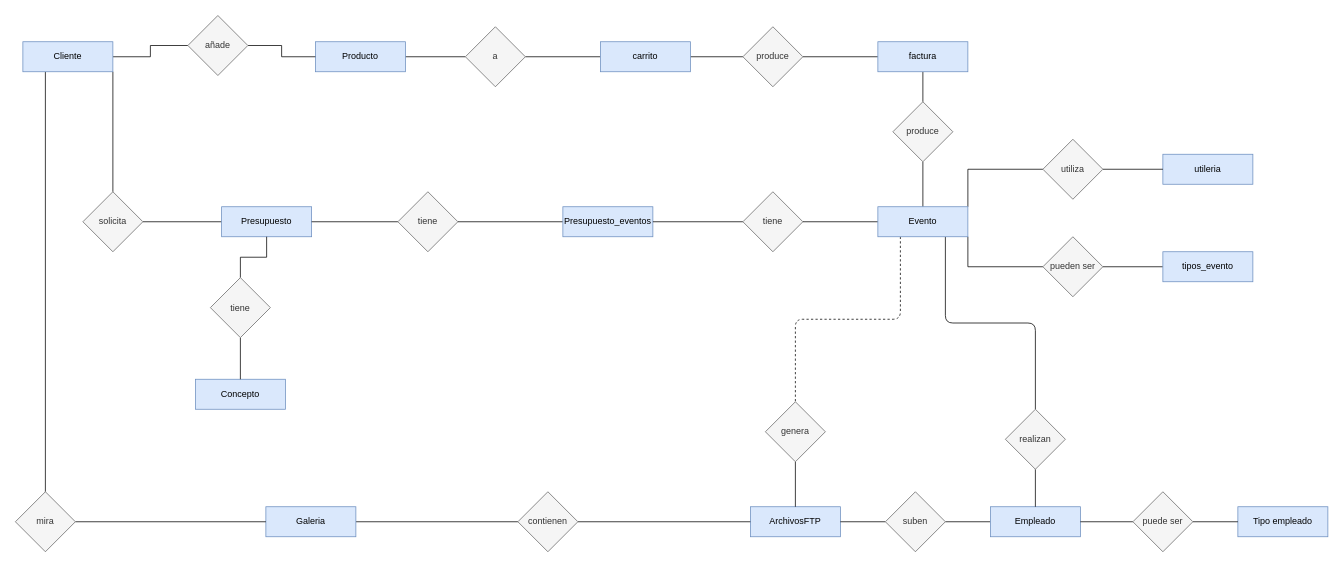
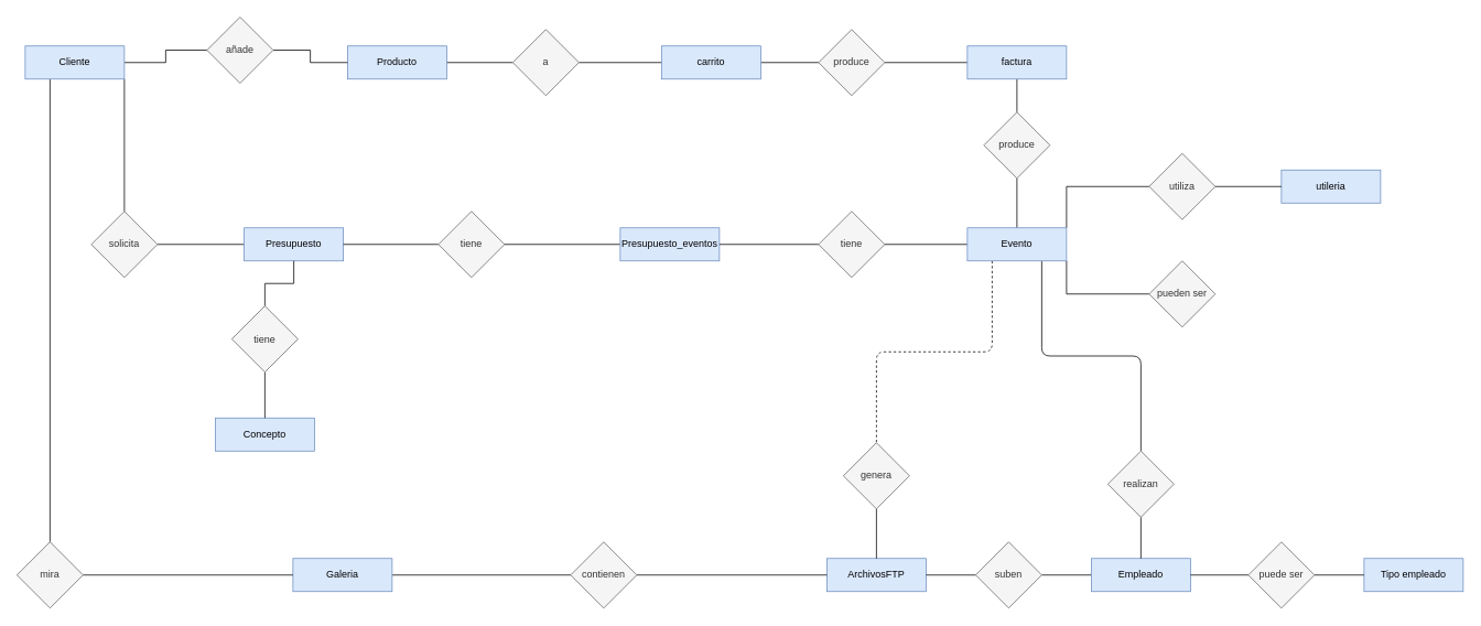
  <mxCell id="0" />
  <mxCell id="1" parent="0" />
  <mxCell id="2" style="edgeStyle=orthogonalEdgeStyle;rounded=0;orthogonalLoop=1;jettySize=auto;html=1;exitX=1;exitY=0.5;exitDx=0;exitDy=0;entryX=0;entryY=0.5;entryDx=0;entryDy=0;endArrow=none;endFill=0;" edge="1" parent="1" source="5" target="12"><mxGeometry relative="1" as="geometry" /></mxCell>
  <mxCell id="3" style="edgeStyle=orthogonalEdgeStyle;rounded=0;orthogonalLoop=1;jettySize=auto;html=1;exitX=1;exitY=1;exitDx=0;exitDy=0;entryX=0.5;entryY=0;entryDx=0;entryDy=0;endArrow=none;endFill=0;" edge="1" parent="1" source="5" target="13"><mxGeometry relative="1" as="geometry" /></mxCell>
  <mxCell id="4" style="edgeStyle=orthogonalEdgeStyle;orthogonalLoop=1;jettySize=auto;html=1;exitX=0.25;exitY=1;exitDx=0;exitDy=0;entryX=0.5;entryY=0;entryDx=0;entryDy=0;endArrow=none;endFill=0;" edge="1" parent="1" source="5" target="48"><mxGeometry relative="1" as="geometry" /></mxCell>
  <mxCell id="5" value="Cliente" style="rounded=0;whiteSpace=wrap;html=1;fontSize=12;glass=0;strokeWidth=1;shadow=0;fillColor=#dae8fc;strokeColor=#6c8ebf;" parent="1" vertex="1"><mxGeometry x="30" y="55" width="120" height="40" as="geometry" /></mxCell>
  <mxCell id="6" style="edgeStyle=orthogonalEdgeStyle;rounded=0;orthogonalLoop=1;jettySize=auto;html=1;exitX=1;exitY=0.5;exitDx=0;exitDy=0;entryX=0;entryY=0.5;entryDx=0;entryDy=0;endArrow=none;endFill=0;" edge="1" parent="1" source="7" target="20"><mxGeometry relative="1" as="geometry" /></mxCell>
  <mxCell id="7" value="Producto" style="rounded=0;whiteSpace=wrap;html=1;fontSize=12;glass=0;strokeWidth=1;shadow=0;fillColor=#dae8fc;strokeColor=#6c8ebf;" parent="1" vertex="1"><mxGeometry x="420" y="55" width="120" height="40" as="geometry" /></mxCell>
  <mxCell id="8" value="Concepto" style="rounded=0;whiteSpace=wrap;html=1;fontSize=12;glass=0;strokeWidth=1;shadow=0;fillColor=#dae8fc;strokeColor=#6c8ebf;" parent="1" vertex="1"><mxGeometry x="260" y="505" width="120" height="40" as="geometry" /></mxCell>
  <mxCell id="9" style="edgeStyle=orthogonalEdgeStyle;rounded=0;orthogonalLoop=1;jettySize=auto;html=1;exitX=0;exitY=0.5;exitDx=0;exitDy=0;entryX=1;entryY=0.5;entryDx=0;entryDy=0;endArrow=none;endFill=0;" edge="1" parent="1" source="10" target="13"><mxGeometry relative="1" as="geometry" /></mxCell>
  <mxCell id="10" value="Presupuesto" style="rounded=0;whiteSpace=wrap;html=1;fontSize=12;glass=0;strokeWidth=1;shadow=0;fillColor=#dae8fc;strokeColor=#6c8ebf;" parent="1" vertex="1"><mxGeometry x="295" y="275" width="120" height="40" as="geometry" /></mxCell>
  <mxCell id="11" style="edgeStyle=orthogonalEdgeStyle;rounded=0;orthogonalLoop=1;jettySize=auto;html=1;exitX=1;exitY=0.5;exitDx=0;exitDy=0;entryX=0;entryY=0.5;entryDx=0;entryDy=0;endArrow=none;endFill=0;" edge="1" parent="1" source="12" target="7"><mxGeometry relative="1" as="geometry" /></mxCell>
  <mxCell id="12" value="añade" style="rhombus;whiteSpace=wrap;html=1;rounded=0;fillColor=#f5f5f5;fontColor=#333333;strokeColor=#666666;" parent="1" vertex="1"><mxGeometry x="250" y="20" width="80" height="80" as="geometry" /></mxCell>
  <mxCell id="13" value="solicita" style="rhombus;whiteSpace=wrap;html=1;rounded=0;fillColor=#f5f5f5;fontColor=#333333;strokeColor=#666666;" parent="1" vertex="1"><mxGeometry x="110" y="255" width="80" height="80" as="geometry" /></mxCell>
  <mxCell id="14" style="edgeStyle=orthogonalEdgeStyle;rounded=0;orthogonalLoop=1;jettySize=auto;html=1;exitX=0.5;exitY=1;exitDx=0;exitDy=0;entryX=0.5;entryY=0;entryDx=0;entryDy=0;endArrow=none;endFill=0;" edge="1" parent="1" source="16" target="8"><mxGeometry relative="1" as="geometry" /></mxCell>
  <mxCell id="15" style="edgeStyle=orthogonalEdgeStyle;rounded=0;orthogonalLoop=1;jettySize=auto;html=1;exitX=0.5;exitY=0;exitDx=0;exitDy=0;entryX=0.5;entryY=1;entryDx=0;entryDy=0;endArrow=none;endFill=0;" edge="1" parent="1" source="16" target="10"><mxGeometry relative="1" as="geometry" /></mxCell>
  <mxCell id="16" value="tiene" style="rhombus;whiteSpace=wrap;html=1;rounded=0;fillColor=#f5f5f5;fontColor=#333333;strokeColor=#666666;" parent="1" vertex="1"><mxGeometry x="280" y="369.5" width="80" height="80" as="geometry" /></mxCell>
  <mxCell id="17" style="edgeStyle=orthogonalEdgeStyle;rounded=0;orthogonalLoop=1;jettySize=auto;html=1;exitX=0;exitY=0.5;exitDx=0;exitDy=0;entryX=1;entryY=0.5;entryDx=0;entryDy=0;endArrow=none;endFill=0;" edge="1" parent="1" source="18" target="10"><mxGeometry relative="1" as="geometry" /></mxCell>
  <mxCell id="18" value="tiene" style="rhombus;whiteSpace=wrap;html=1;rounded=0;fillColor=#f5f5f5;fontColor=#333333;strokeColor=#666666;" parent="1" vertex="1"><mxGeometry x="530" y="255" width="80" height="80" as="geometry" /></mxCell>
  <mxCell id="19" style="edgeStyle=orthogonalEdgeStyle;rounded=0;orthogonalLoop=1;jettySize=auto;html=1;exitX=1;exitY=0.5;exitDx=0;exitDy=0;entryX=0;entryY=0.5;entryDx=0;entryDy=0;endArrow=none;endFill=0;" edge="1" parent="1" source="20" target="22"><mxGeometry relative="1" as="geometry" /></mxCell>
  <mxCell id="20" value="&lt;div&gt;a&lt;/div&gt;" style="rhombus;whiteSpace=wrap;html=1;rounded=0;fillColor=#f5f5f5;fontColor=#333333;strokeColor=#666666;" vertex="1" parent="1"><mxGeometry x="620" y="35" width="80" height="80" as="geometry" /></mxCell>
  <mxCell id="21" style="edgeStyle=orthogonalEdgeStyle;rounded=0;orthogonalLoop=1;jettySize=auto;html=1;exitX=1;exitY=0.5;exitDx=0;exitDy=0;endArrow=none;endFill=0;" edge="1" parent="1" source="22" target="24"><mxGeometry relative="1" as="geometry" /></mxCell>
  <mxCell id="22" value="carrito" style="rounded=0;whiteSpace=wrap;html=1;fontSize=12;glass=0;strokeWidth=1;shadow=0;fillColor=#dae8fc;strokeColor=#6c8ebf;" vertex="1" parent="1"><mxGeometry x="800" y="55" width="120" height="40" as="geometry" /></mxCell>
  <mxCell id="23" style="edgeStyle=orthogonalEdgeStyle;rounded=0;orthogonalLoop=1;jettySize=auto;html=1;exitX=1;exitY=0.5;exitDx=0;exitDy=0;endArrow=none;endFill=0;" edge="1" parent="1" source="24" target="26"><mxGeometry relative="1" as="geometry" /></mxCell>
  <mxCell id="24" value="produce" style="rhombus;whiteSpace=wrap;html=1;rounded=0;fillColor=#f5f5f5;fontColor=#333333;strokeColor=#666666;" vertex="1" parent="1"><mxGeometry x="990" y="35" width="80" height="80" as="geometry" /></mxCell>
  <mxCell id="25" style="edgeStyle=orthogonalEdgeStyle;rounded=0;orthogonalLoop=1;jettySize=auto;html=1;exitX=0.5;exitY=1;exitDx=0;exitDy=0;entryX=0.5;entryY=0;entryDx=0;entryDy=0;endArrow=none;endFill=0;" edge="1" parent="1" source="26" target="38"><mxGeometry relative="1" as="geometry" /></mxCell>
  <mxCell id="26" value="factura" style="rounded=0;whiteSpace=wrap;html=1;fontSize=12;glass=0;strokeWidth=1;shadow=0;fillColor=#dae8fc;strokeColor=#6c8ebf;" vertex="1" parent="1"><mxGeometry x="1170" y="55" width="120" height="40" as="geometry" /></mxCell>
  <mxCell id="27" style="edgeStyle=orthogonalEdgeStyle;rounded=0;orthogonalLoop=1;jettySize=auto;html=1;exitX=0;exitY=0.5;exitDx=0;exitDy=0;entryX=1;entryY=0.5;entryDx=0;entryDy=0;endArrow=none;endFill=0;" edge="1" parent="1" source="28" target="18"><mxGeometry relative="1" as="geometry" /></mxCell>
  <mxCell id="28" value="Presupuesto_eventos" style="rounded=0;whiteSpace=wrap;html=1;fontSize=12;glass=0;strokeWidth=1;shadow=0;fillColor=#dae8fc;strokeColor=#6c8ebf;" vertex="1" parent="1"><mxGeometry x="750" y="275" width="120" height="40" as="geometry" /></mxCell>
  <mxCell id="29" style="edgeStyle=orthogonalEdgeStyle;rounded=0;orthogonalLoop=1;jettySize=auto;html=1;exitX=0;exitY=0.5;exitDx=0;exitDy=0;entryX=1;entryY=0.5;entryDx=0;entryDy=0;endArrow=none;endFill=0;" edge="1" parent="1" source="30" target="28"><mxGeometry relative="1" as="geometry" /></mxCell>
  <mxCell id="30" value="tiene" style="rhombus;whiteSpace=wrap;html=1;rounded=0;fillColor=#f5f5f5;fontColor=#333333;strokeColor=#666666;" vertex="1" parent="1"><mxGeometry x="990" y="255" width="80" height="80" as="geometry" /></mxCell>
  <mxCell id="31" style="edgeStyle=orthogonalEdgeStyle;rounded=0;orthogonalLoop=1;jettySize=auto;html=1;exitX=0.5;exitY=0;exitDx=0;exitDy=0;entryX=0.5;entryY=1;entryDx=0;entryDy=0;endArrow=none;endFill=0;" edge="1" parent="1" source="37" target="38"><mxGeometry relative="1" as="geometry" /></mxCell>
  <mxCell id="32" style="edgeStyle=orthogonalEdgeStyle;rounded=0;orthogonalLoop=1;jettySize=auto;html=1;exitX=1;exitY=0;exitDx=0;exitDy=0;entryX=0;entryY=0.5;entryDx=0;entryDy=0;endArrow=none;endFill=0;" edge="1" parent="1" source="37" target="41"><mxGeometry relative="1" as="geometry" /></mxCell>
  <mxCell id="33" style="edgeStyle=orthogonalEdgeStyle;rounded=0;orthogonalLoop=1;jettySize=auto;html=1;exitX=1;exitY=1;exitDx=0;exitDy=0;entryX=0;entryY=0.5;entryDx=0;entryDy=0;endArrow=none;endFill=0;" edge="1" parent="1" source="37" target="43"><mxGeometry relative="1" as="geometry" /></mxCell>
  <mxCell id="34" style="edgeStyle=orthogonalEdgeStyle;rounded=0;orthogonalLoop=1;jettySize=auto;html=1;exitX=0;exitY=0.5;exitDx=0;exitDy=0;entryX=1;entryY=0.5;entryDx=0;entryDy=0;endArrow=none;endFill=0;" edge="1" parent="1" source="37" target="30"><mxGeometry relative="1" as="geometry" /></mxCell>
  <mxCell id="35" style="edgeStyle=orthogonalEdgeStyle;orthogonalLoop=1;jettySize=auto;html=1;exitX=0.75;exitY=1;exitDx=0;exitDy=0;entryX=0.5;entryY=0;entryDx=0;entryDy=0;endArrow=none;endFill=0;" edge="1" parent="1" source="37" target="61"><mxGeometry relative="1" as="geometry" /></mxCell>
  <mxCell id="36" style="edgeStyle=orthogonalEdgeStyle;orthogonalLoop=1;jettySize=auto;html=1;exitX=0.25;exitY=1;exitDx=0;exitDy=0;entryX=0.5;entryY=0;entryDx=0;entryDy=0;endArrow=none;endFill=0;dashed=1;" edge="1" parent="1" source="37" target="59"><mxGeometry relative="1" as="geometry" /></mxCell>
  <mxCell id="37" value="Evento" style="rounded=0;whiteSpace=wrap;html=1;fontSize=12;glass=0;strokeWidth=1;shadow=0;fillColor=#dae8fc;strokeColor=#6c8ebf;" vertex="1" parent="1"><mxGeometry x="1170" y="275" width="120" height="40" as="geometry" /></mxCell>
  <mxCell id="38" value="produce" style="rhombus;whiteSpace=wrap;html=1;rounded=0;fillColor=#f5f5f5;fontColor=#333333;strokeColor=#666666;" vertex="1" parent="1"><mxGeometry x="1190" y="135" width="80" height="80" as="geometry" /></mxCell>
  <mxCell id="39" value="utileria" style="rounded=0;whiteSpace=wrap;html=1;fontSize=12;glass=0;strokeWidth=1;shadow=0;fillColor=#dae8fc;strokeColor=#6c8ebf;" vertex="1" parent="1"><mxGeometry x="1550" y="205" width="120" height="40" as="geometry" /></mxCell>
  <mxCell id="40" style="edgeStyle=orthogonalEdgeStyle;rounded=0;orthogonalLoop=1;jettySize=auto;html=1;exitX=1;exitY=0.5;exitDx=0;exitDy=0;entryX=0;entryY=0.5;entryDx=0;entryDy=0;endArrow=none;endFill=0;" edge="1" parent="1" source="41" target="39"><mxGeometry relative="1" as="geometry" /></mxCell>
  <mxCell id="41" value="utiliza" style="rhombus;whiteSpace=wrap;html=1;rounded=0;fillColor=#f5f5f5;fontColor=#333333;strokeColor=#666666;" vertex="1" parent="1"><mxGeometry x="1390" y="185" width="80" height="80" as="geometry" /></mxCell>
- <mxCell id="42" style="edgeStyle=orthogonalEdgeStyle;rounded=0;orthogonalLoop=1;jettySize=auto;html=1;exitX=1;exitY=0.5;exitDx=0;exitDy=0;entryX=0;entryY=0.5;entryDx=0;entryDy=0;endArrow=none;endFill=0;" edge="1" parent="1" source="43" target="44"><mxGeometry relative="1" as="geometry" /></mxCell>
  <mxCell id="43" value="pueden ser" style="rhombus;whiteSpace=wrap;html=1;rounded=0;fillColor=#f5f5f5;fontColor=#333333;strokeColor=#666666;" vertex="1" parent="1"><mxGeometry x="1390" y="315" width="80" height="80" as="geometry" /></mxCell>
- <mxCell id="44" value="tipos_evento" style="rounded=0;whiteSpace=wrap;html=1;fontSize=12;glass=0;strokeWidth=1;shadow=0;fillColor=#dae8fc;strokeColor=#6c8ebf;" vertex="1" parent="1"><mxGeometry x="1550" y="335" width="120" height="40" as="geometry" /></mxCell>
  <mxCell id="45" style="edgeStyle=orthogonalEdgeStyle;orthogonalLoop=1;jettySize=auto;html=1;exitX=1;exitY=0.5;exitDx=0;exitDy=0;entryX=0;entryY=0.5;entryDx=0;entryDy=0;endArrow=none;endFill=0;" edge="1" parent="1" source="46" target="54"><mxGeometry relative="1" as="geometry" /></mxCell>
  <mxCell id="46" value="Galeria" style="rounded=0;whiteSpace=wrap;html=1;fontSize=12;glass=0;strokeWidth=1;shadow=0;fillColor=#dae8fc;strokeColor=#6c8ebf;" vertex="1" parent="1"><mxGeometry x="354" y="675" width="120" height="40" as="geometry" /></mxCell>
  <mxCell id="47" style="edgeStyle=orthogonalEdgeStyle;orthogonalLoop=1;jettySize=auto;html=1;exitX=1;exitY=0.5;exitDx=0;exitDy=0;endArrow=none;endFill=0;" edge="1" parent="1" source="48" target="46"><mxGeometry relative="1" as="geometry" /></mxCell>
  <mxCell id="48" value="mira" style="rhombus;whiteSpace=wrap;html=1;fillColor=#f5f5f5;fontColor=#333333;strokeColor=#666666;" vertex="1" parent="1"><mxGeometry x="20" y="655" width="80" height="80" as="geometry" /></mxCell>
  <mxCell id="49" value="ArchivosFTP" style="rounded=0;whiteSpace=wrap;html=1;fontSize=12;glass=0;strokeWidth=1;shadow=0;fillColor=#dae8fc;strokeColor=#6c8ebf;" vertex="1" parent="1"><mxGeometry x="1000" y="675" width="120" height="40" as="geometry" /></mxCell>
  <mxCell id="50" value="Tipo empleado" style="rounded=0;whiteSpace=wrap;html=1;fontSize=12;glass=0;strokeWidth=1;shadow=0;fillColor=#dae8fc;strokeColor=#6c8ebf;" vertex="1" parent="1"><mxGeometry x="1650" y="675" width="120" height="40" as="geometry" /></mxCell>
  <mxCell id="51" style="edgeStyle=orthogonalEdgeStyle;orthogonalLoop=1;jettySize=auto;html=1;exitX=0;exitY=0.5;exitDx=0;exitDy=0;entryX=1;entryY=0.5;entryDx=0;entryDy=0;endArrow=none;endFill=0;" edge="1" parent="1" source="52" target="63"><mxGeometry relative="1" as="geometry" /></mxCell>
  <mxCell id="52" value="Empleado" style="rounded=0;whiteSpace=wrap;html=1;fontSize=12;glass=0;strokeWidth=1;shadow=0;fillColor=#dae8fc;strokeColor=#6c8ebf;" vertex="1" parent="1"><mxGeometry x="1320" y="675" width="120" height="40" as="geometry" /></mxCell>
  <mxCell id="53" style="edgeStyle=orthogonalEdgeStyle;orthogonalLoop=1;jettySize=auto;html=1;exitX=1;exitY=0.5;exitDx=0;exitDy=0;entryX=0;entryY=0.5;entryDx=0;entryDy=0;endArrow=none;endFill=0;" edge="1" parent="1" source="54" target="49"><mxGeometry relative="1" as="geometry" /></mxCell>
  <mxCell id="54" value="contienen" style="rhombus;whiteSpace=wrap;html=1;fillColor=#f5f5f5;fontColor=#333333;strokeColor=#666666;" vertex="1" parent="1"><mxGeometry x="690" y="655" width="80" height="80" as="geometry" /></mxCell>
  <mxCell id="55" style="edgeStyle=orthogonalEdgeStyle;orthogonalLoop=1;jettySize=auto;html=1;exitX=1;exitY=0.5;exitDx=0;exitDy=0;endArrow=none;endFill=0;" edge="1" parent="1" source="57" target="50"><mxGeometry relative="1" as="geometry" /></mxCell>
  <mxCell id="56" style="edgeStyle=orthogonalEdgeStyle;orthogonalLoop=1;jettySize=auto;html=1;exitX=0;exitY=0.5;exitDx=0;exitDy=0;entryX=1;entryY=0.5;entryDx=0;entryDy=0;endArrow=none;endFill=0;" edge="1" parent="1" source="57" target="52"><mxGeometry relative="1" as="geometry" /></mxCell>
  <mxCell id="57" value="puede ser" style="rhombus;whiteSpace=wrap;html=1;fillColor=#f5f5f5;fontColor=#333333;strokeColor=#666666;" vertex="1" parent="1"><mxGeometry x="1510" y="655" width="80" height="80" as="geometry" /></mxCell>
  <mxCell id="58" style="edgeStyle=orthogonalEdgeStyle;orthogonalLoop=1;jettySize=auto;html=1;exitX=0.5;exitY=1;exitDx=0;exitDy=0;entryX=0.5;entryY=0;entryDx=0;entryDy=0;endArrow=none;endFill=0;" edge="1" parent="1" source="59" target="49"><mxGeometry relative="1" as="geometry" /></mxCell>
  <mxCell id="59" value="genera" style="rhombus;whiteSpace=wrap;html=1;fillColor=#f5f5f5;fontColor=#333333;strokeColor=#666666;" vertex="1" parent="1"><mxGeometry x="1020" y="535" width="80" height="80" as="geometry" /></mxCell>
  <mxCell id="60" style="edgeStyle=orthogonalEdgeStyle;orthogonalLoop=1;jettySize=auto;html=1;exitX=0.5;exitY=1;exitDx=0;exitDy=0;entryX=0.5;entryY=0;entryDx=0;entryDy=0;endArrow=none;endFill=0;" edge="1" parent="1" source="61" target="52"><mxGeometry relative="1" as="geometry" /></mxCell>
  <mxCell id="61" value="realizan" style="rhombus;whiteSpace=wrap;html=1;fillColor=#f5f5f5;fontColor=#333333;strokeColor=#666666;" vertex="1" parent="1"><mxGeometry x="1340" y="545" width="80" height="80" as="geometry" /></mxCell>
  <mxCell id="62" style="edgeStyle=orthogonalEdgeStyle;orthogonalLoop=1;jettySize=auto;html=1;exitX=0;exitY=0.5;exitDx=0;exitDy=0;endArrow=none;endFill=0;" edge="1" parent="1" source="63" target="49"><mxGeometry relative="1" as="geometry" /></mxCell>
  <mxCell id="63" value="suben" style="rhombus;whiteSpace=wrap;html=1;fillColor=#f5f5f5;fontColor=#333333;strokeColor=#666666;" vertex="1" parent="1"><mxGeometry x="1180" y="655" width="80" height="80" as="geometry" /></mxCell>
